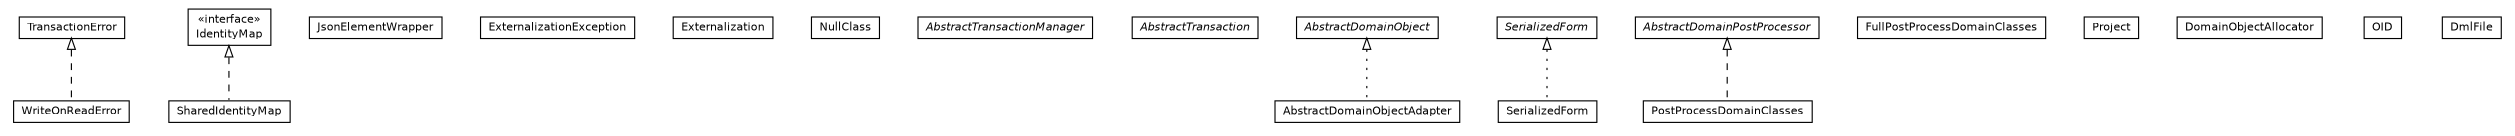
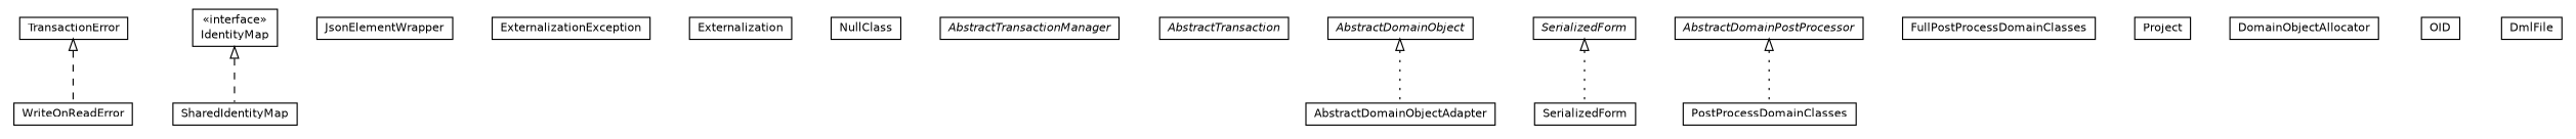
  digraph {
    nodesep=0.25
    ranksep=0.5
    node [fontcolor=black fontname=Helvetica fontsize=10.0 shape=plaintext]
    edge [arrowtail=empty dir=back fontname=Helvetica fontsize=10 headport=p labelfontname=Helvetica labelfontsize=10 style=dashed tailport=p]
    n1 [label=<<table title="pt.ist.fenixframework.core.WriteOnReadError" border="0" cellborder="1" cellspacing="0" cellpadding="2" port="p" href="./WriteOnReadError.html"> 		<tr><td><table border="0" cellspacing="0" cellpadding="1"> <tr><td align="center" balign="center"> WriteOnReadError </td></tr> 		</table></td></tr> 		</table>>]
    n2 [label=<<table title="pt.ist.fenixframework.core.TransactionError" border="0" cellborder="1" cellspacing="0" cellpadding="2" port="p" href="./TransactionError.html"> 		<tr><td><table border="0" cellspacing="0" cellpadding="1"> <tr><td align="center" balign="center"> TransactionError </td></tr> 		</table></td></tr> 		</table>>]
    n3 [label=<<table title="pt.ist.fenixframework.core.SharedIdentityMap" border="0" cellborder="1" cellspacing="0" cellpadding="2" port="p" href="./SharedIdentityMap.html"> 		<tr><td><table border="0" cellspacing="0" cellpadding="1"> <tr><td align="center" balign="center"> SharedIdentityMap </td></tr> 		</table></td></tr> 		</table>>]
    n4 [label=<<table title="pt.ist.fenixframework.core.JsonElementWrapper" border="0" cellborder="1" cellspacing="0" cellpadding="2" port="p" href="./JsonElementWrapper.html"> 		<tr><td><table border="0" cellspacing="0" cellpadding="1"> <tr><td align="center" balign="center"> JsonElementWrapper </td></tr> 		</table></td></tr> 		</table>>]
    n5 [label=<<table title="pt.ist.fenixframework.core.IdentityMap" border="0" cellborder="1" cellspacing="0" cellpadding="2" port="p" href="./IdentityMap.html"> 		<tr><td><table border="0" cellspacing="0" cellpadding="1"> <tr><td align="center" balign="center"> &#171;interface&#187; </td></tr> <tr><td align="center" balign="center"> IdentityMap </td></tr> 		</table></td></tr> 		</table>>]
    n6 [label=<<table title="pt.ist.fenixframework.core.ExternalizationException" border="0" cellborder="1" cellspacing="0" cellpadding="2" port="p" href="./ExternalizationException.html"> 		<tr><td><table border="0" cellspacing="0" cellpadding="1"> <tr><td align="center" balign="center"> ExternalizationException </td></tr> 		</table></td></tr> 		</table>>]
    n7 [label=<<table title="pt.ist.fenixframework.core.Externalization" border="0" cellborder="1" cellspacing="0" cellpadding="2" port="p" href="./Externalization.html"> 		<tr><td><table border="0" cellspacing="0" cellpadding="1"> <tr><td align="center" balign="center"> Externalization </td></tr> 		</table></td></tr> 		</table>>]
    n8 [label=<<table title="pt.ist.fenixframework.core.Externalization.NullClass" border="0" cellborder="1" cellspacing="0" cellpadding="2" port="p" href="./Externalization.NullClass.html"> 		<tr><td><table border="0" cellspacing="0" cellpadding="1"> <tr><td align="center" balign="center"> NullClass </td></tr> 		</table></td></tr> 		</table>>]
    n9 [label=<<table title="pt.ist.fenixframework.core.AbstractTransactionManager" border="0" cellborder="1" cellspacing="0" cellpadding="2" port="p" href="./AbstractTransactionManager.html"> 		<tr><td><table border="0" cellspacing="0" cellpadding="1"> <tr><td align="center" balign="center"><font face="Helvetica-Oblique"> AbstractTransactionManager </font></td></tr> 		</table></td></tr> 		</table>>]
    n10 [label=<<table title="pt.ist.fenixframework.core.AbstractTransaction" border="0" cellborder="1" cellspacing="0" cellpadding="2" port="p" href="./AbstractTransaction.html"> 		<tr><td><table border="0" cellspacing="0" cellpadding="1"> <tr><td align="center" balign="center"><font face="Helvetica-Oblique"> AbstractTransaction </font></td></tr> 		</table></td></tr> 		</table>>]
    n11 [label=<<table title="pt.ist.fenixframework.core.AbstractDomainObjectAdapter" border="0" cellborder="1" cellspacing="0" cellpadding="2" port="p" href="./AbstractDomainObjectAdapter.html"> 		<tr><td><table border="0" cellspacing="0" cellpadding="1"> <tr><td align="center" balign="center"> AbstractDomainObjectAdapter </td></tr> 		</table></td></tr> 		</table>>]
    n12 [label=<<table title="pt.ist.fenixframework.core.AbstractDomainObjectAdapter.SerializedForm" border="0" cellborder="1" cellspacing="0" cellpadding="2" port="p" href="./AbstractDomainObjectAdapter.SerializedForm.html"> 		<tr><td><table border="0" cellspacing="0" cellpadding="1"> <tr><td align="center" balign="center"> SerializedForm </td></tr> 		</table></td></tr> 		</table>>]
    n13 [label=<<table title="pt.ist.fenixframework.core.PostProcessDomainClasses" border="0" cellborder="1" cellspacing="0" cellpadding="2" port="p" href="./PostProcessDomainClasses.html"> 		<tr><td><table border="0" cellspacing="0" cellpadding="1"> <tr><td align="center" balign="center"> PostProcessDomainClasses </td></tr> 		</table></td></tr> 		</table>>]
    n14 [label=<<table title="pt.ist.fenixframework.core.FullPostProcessDomainClasses" border="0" cellborder="1" cellspacing="0" cellpadding="2" port="p" href="./FullPostProcessDomainClasses.html"> 		<tr><td><table border="0" cellspacing="0" cellpadding="1"> <tr><td align="center" balign="center"> FullPostProcessDomainClasses </td></tr> 		</table></td></tr> 		</table>>]
    n15 [label=<<table title="pt.ist.fenixframework.core.AbstractDomainPostProcessor" border="0" cellborder="1" cellspacing="0" cellpadding="2" port="p" href="./AbstractDomainPostProcessor.html"> 		<tr><td><table border="0" cellspacing="0" cellpadding="1"> <tr><td align="center" balign="center"><font face="Helvetica-Oblique"> AbstractDomainPostProcessor </font></td></tr> 		</table></td></tr> 		</table>>]
    n16 [label=<<table title="pt.ist.fenixframework.core.Project" border="0" cellborder="1" cellspacing="0" cellpadding="2" port="p" href="./Project.html"> 		<tr><td><table border="0" cellspacing="0" cellpadding="1"> <tr><td align="center" balign="center"> Project </td></tr> 		</table></td></tr> 		</table>>]
    n17 [label=<<table title="pt.ist.fenixframework.core.DomainObjectAllocator" border="0" cellborder="1" cellspacing="0" cellpadding="2" port="p" href="./DomainObjectAllocator.html"> 		<tr><td><table border="0" cellspacing="0" cellpadding="1"> <tr><td align="center" balign="center"> DomainObjectAllocator </td></tr> 		</table></td></tr> 		</table>>]
    n18 [label=<<table title="pt.ist.fenixframework.core.DomainObjectAllocator.OID" border="0" cellborder="1" cellspacing="0" cellpadding="2" port="p" href="./DomainObjectAllocator.OID.html"> 		<tr><td><table border="0" cellspacing="0" cellpadding="1"> <tr><td align="center" balign="center"> OID </td></tr> 		</table></td></tr> 		</table>>]
    n19 [label=<<table title="pt.ist.fenixframework.core.DmlFile" border="0" cellborder="1" cellspacing="0" cellpadding="2" port="p" href="./DmlFile.html"> 		<tr><td><table border="0" cellspacing="0" cellpadding="1"> <tr><td align="center" balign="center"> DmlFile </td></tr> 		</table></td></tr> 		</table>>]
    n20 [label=<<table title="pt.ist.fenixframework.core.AbstractDomainObject" border="0" cellborder="1" cellspacing="0" cellpadding="2" port="p" href="./AbstractDomainObject.html"> 		<tr><td><table border="0" cellspacing="0" cellpadding="1"> <tr><td align="center" balign="center"><font face="Helvetica-Oblique"> AbstractDomainObject </font></td></tr> 		</table></td></tr> 		</table>>]
    n21 [label=<<table title="pt.ist.fenixframework.core.AbstractDomainObject.SerializedForm" border="0" cellborder="1" cellspacing="0" cellpadding="2" port="p" href="./AbstractDomainObject.SerializedForm.html"> 		<tr><td><table border="0" cellspacing="0" cellpadding="1"> <tr><td align="center" balign="center"><font face="Helvetica-Oblique"> SerializedForm </font></td></tr> 		</table></td></tr> 		</table>>]
    n2 -> n1
    n5 -> n3
-   n15 -> n13
+   n15 -> n13 [style=dotted]
    n20 -> n11 [style=dotted]
    n21 -> n12 [style=dotted]
  }
